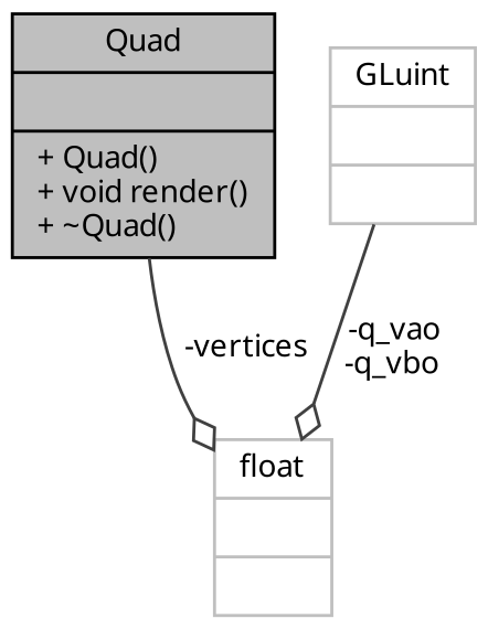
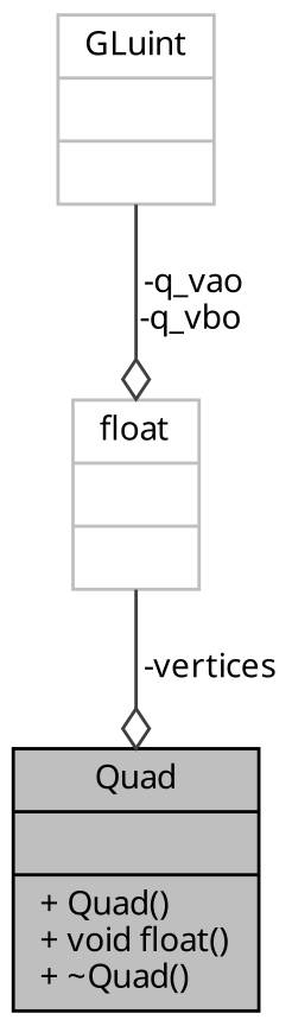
  digraph {
    fontname="Noto Sans"
    node [color=grey75 fontname="Noto Sans" fontsize=10 shape=record]
    edge [arrowhead=odiamond color=grey25 fontname="Noto Sans" fontsize=10 labelfontname=Helvetica labelfontsize=10 style=solid]
-   n1 [color=black fillcolor=grey75 fontcolor=black height=0.2 label="{Quad\n||+  Quad()\l+ void render()\l+  ~Quad()\l}" style=filled width=0.4]
+   n1 [color=black fillcolor=grey75 fontcolor=black height=0.2 label="{Quad\n||+  Quad()\l+ void float()\l+  ~Quad()\l}" style=filled width=0.4]
    n2 [height=0.2 label="{GLuint\n||}" width=0.4]
    n3 [height=0.2 label="{float\n||}" width=0.4]
    n2 -> n3 [label=" -q_vao\n-q_vbo"]
-   n1 -> n3 [label=" -vertices"]
+   n3 -> n1 [label=" -vertices"]
  }
